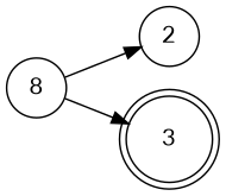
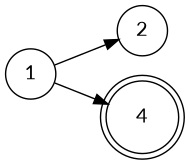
  digraph {
    fontname=Lato
    rankdir=LR
    node [fontname=Lato shape=circle]
    edge [fontname=Lato]
-   1 [label=8]
+   1
    2
-   3 [shape=doublecircle]
+   3 [shape=doublecircle label=4]
    1 -> 2
    1 -> 3
  }
